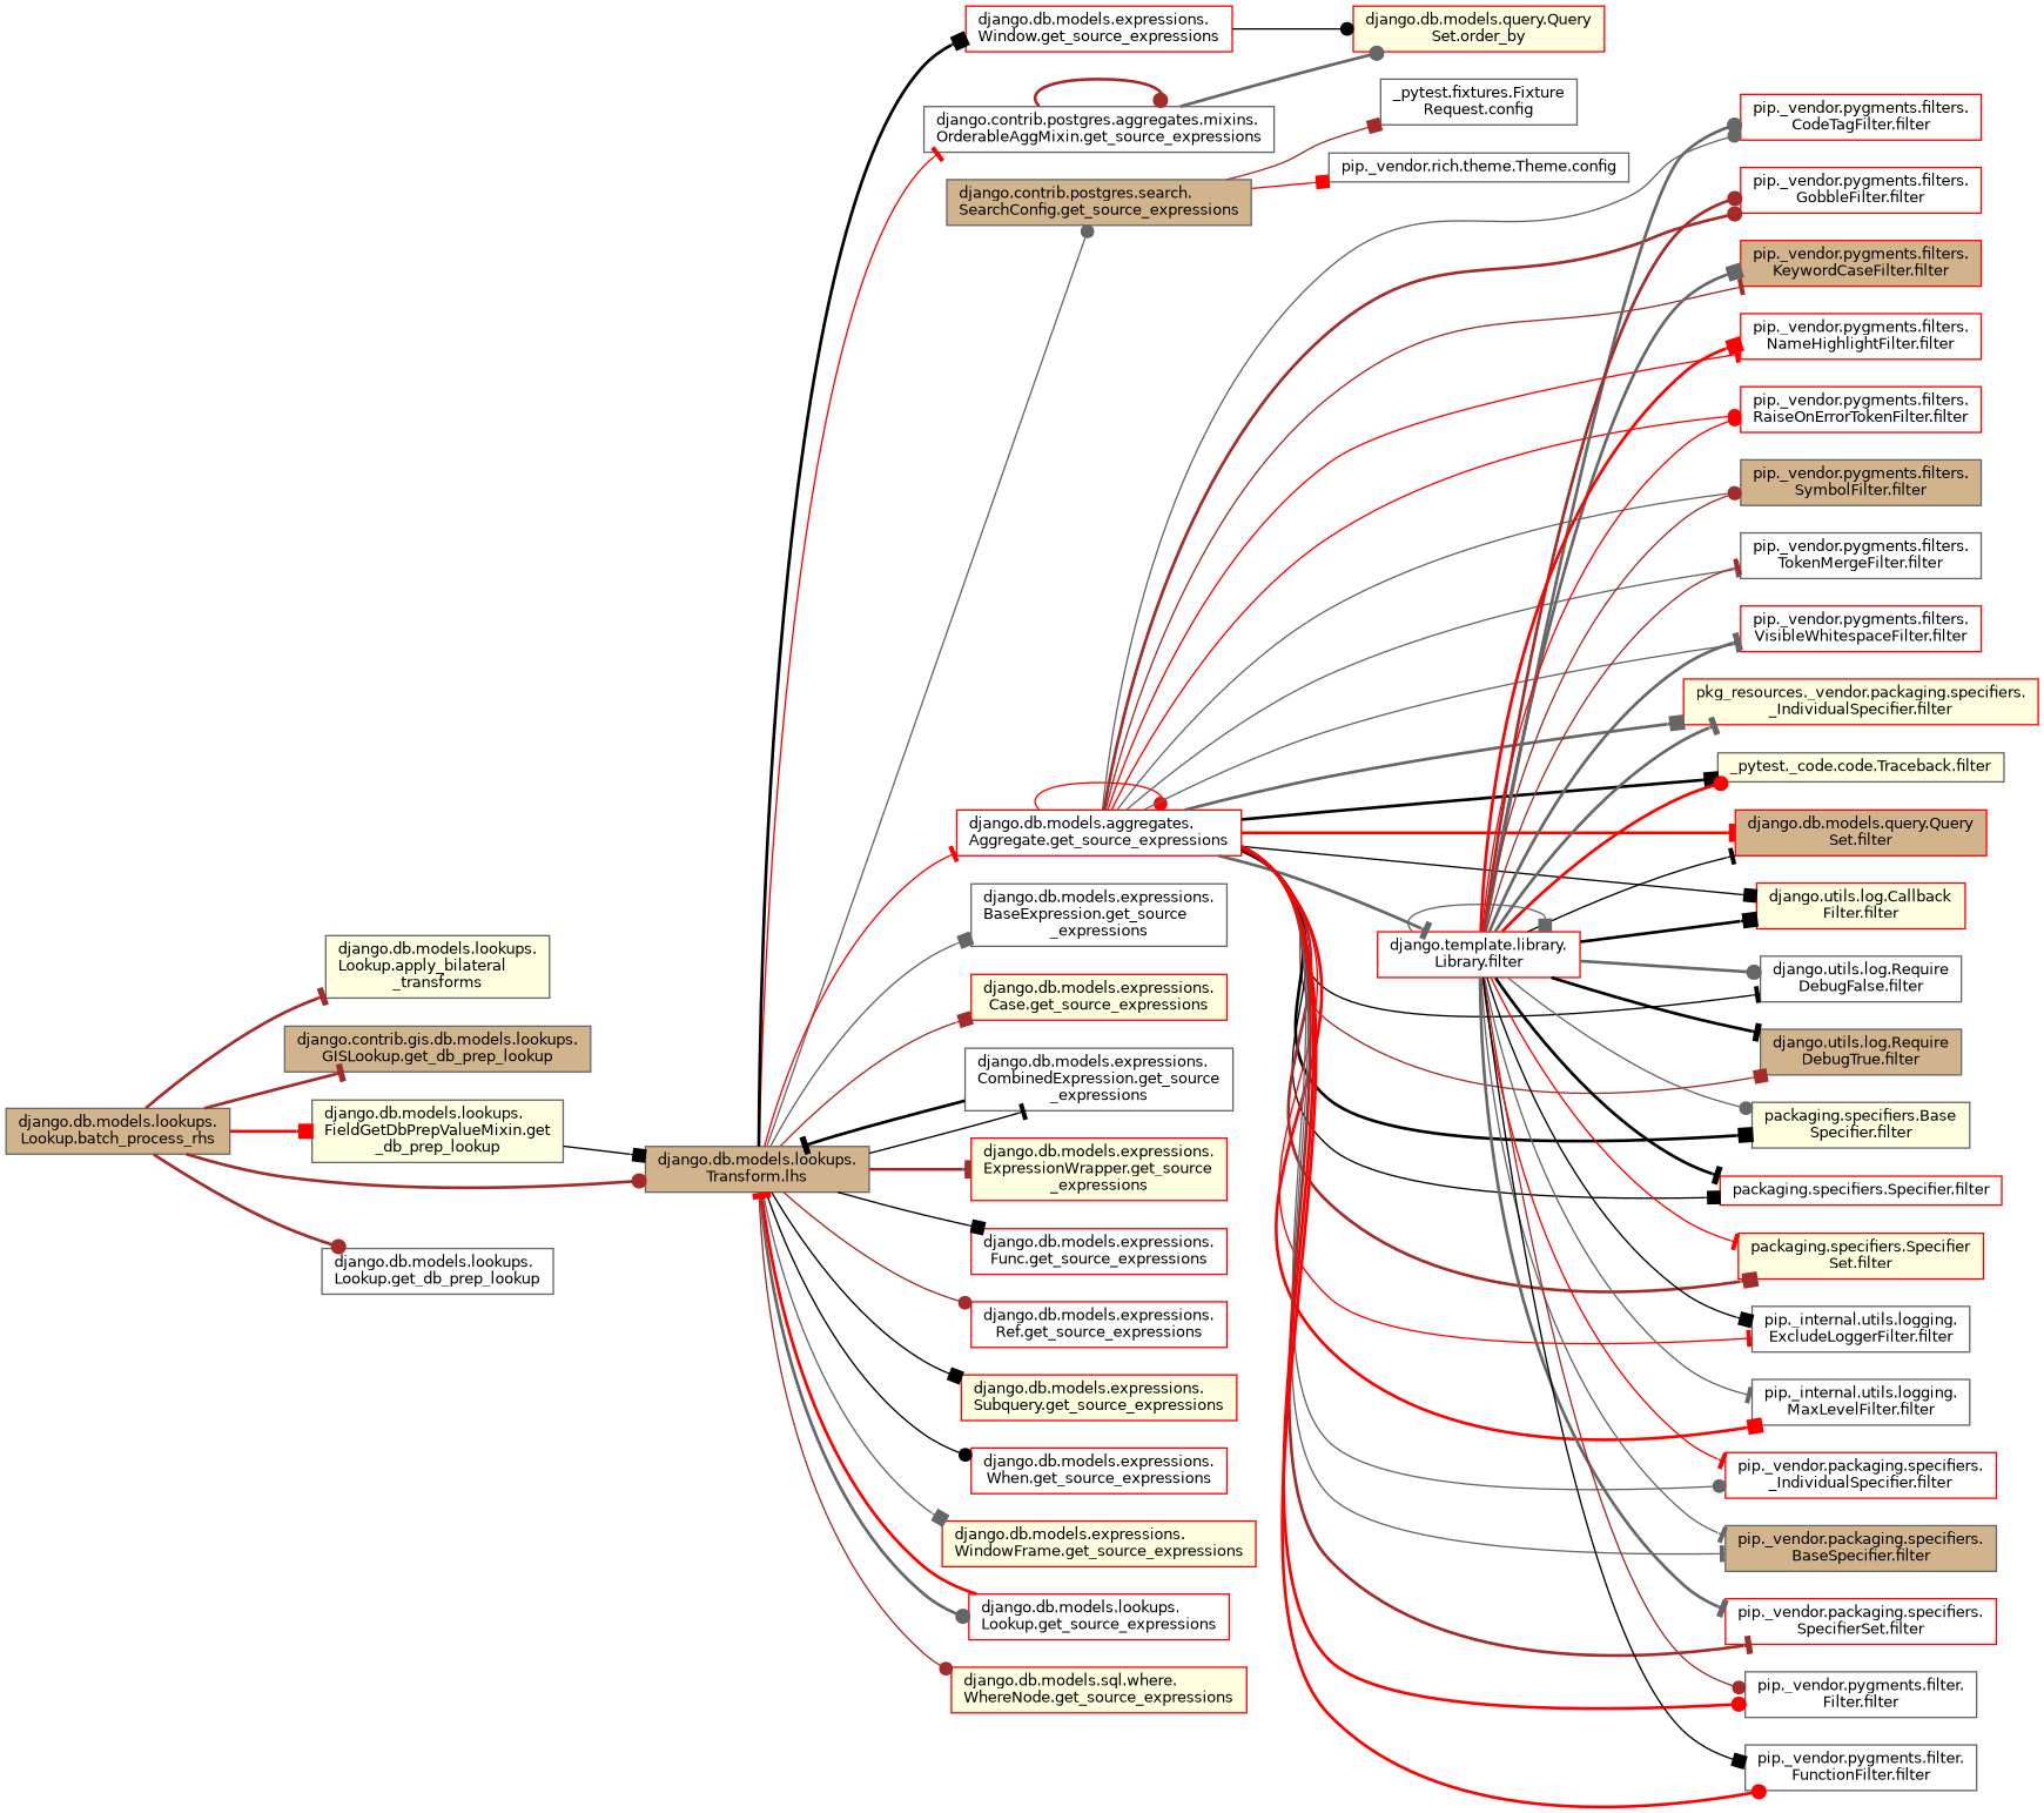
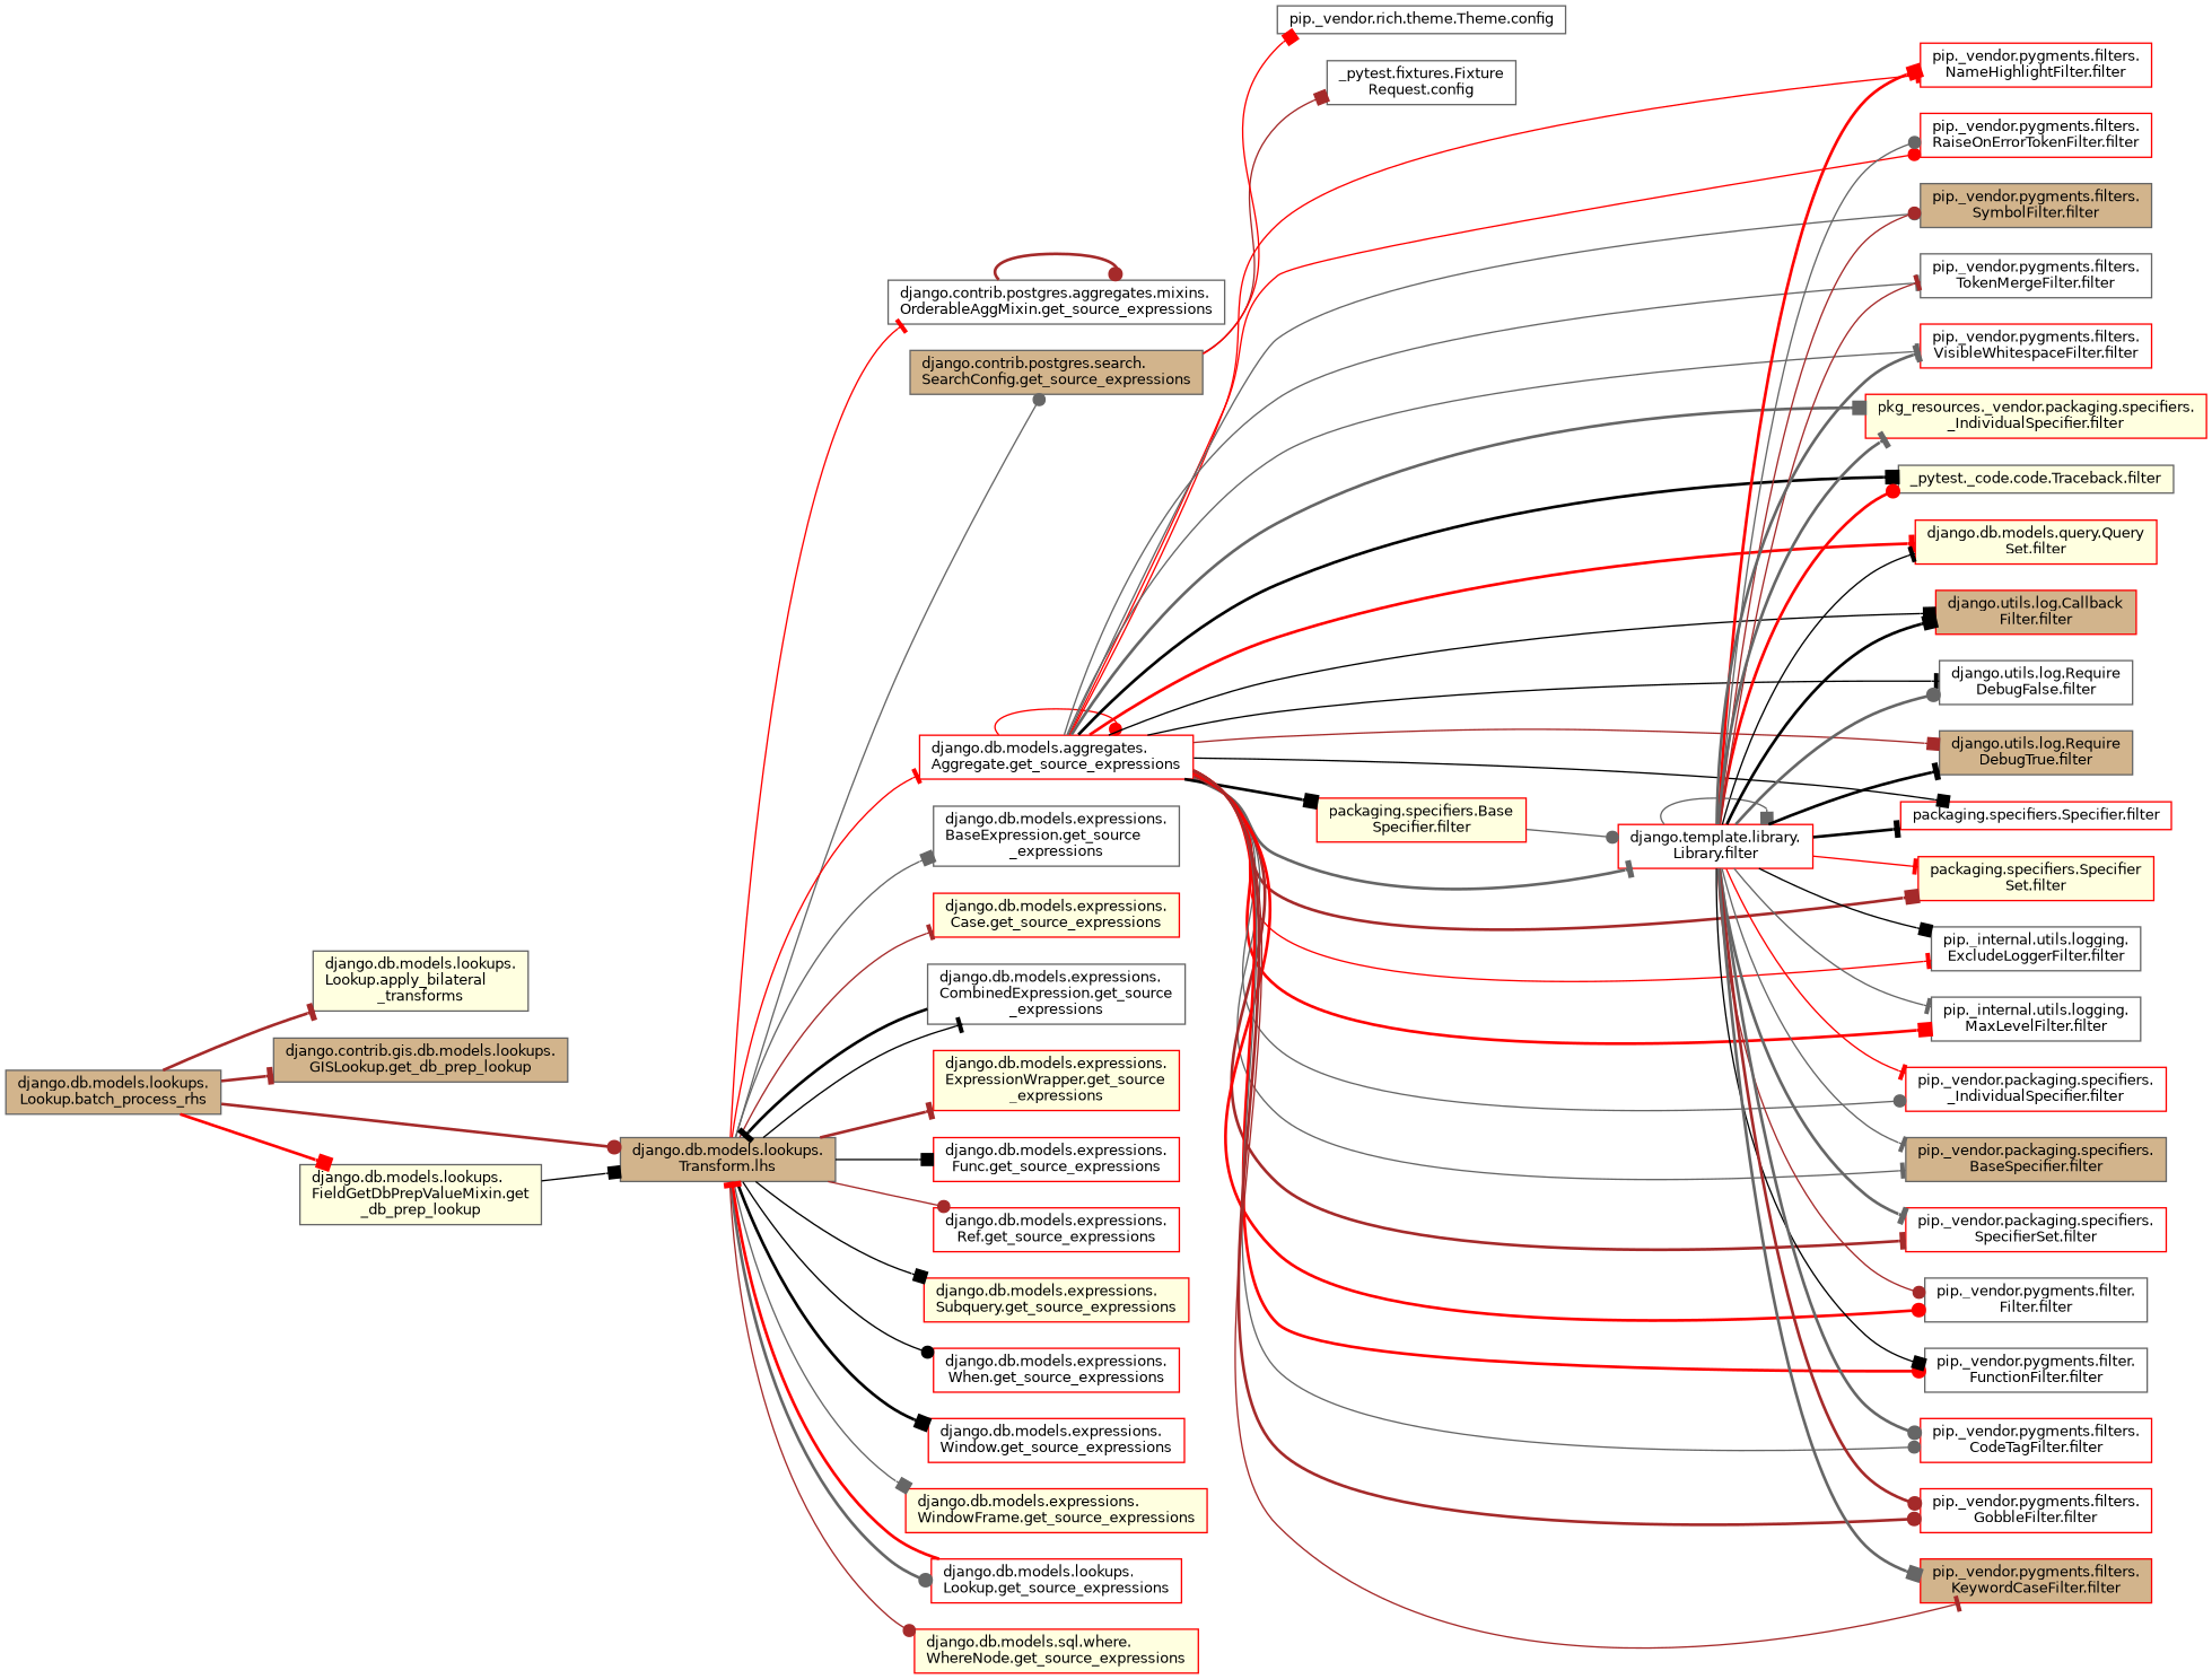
  digraph {
    rankdir=LR
    node [color=red fillcolor=white fontname=Helvetica fontsize=10 shape=box style=filled]
    edge [arrowhead=tee color=gray40 fontname=Helvetica fontsize=10 labelfontname=Helvetica labelfontsize=10 style=solid]
    n1 [color=gray40 fillcolor=tan fontcolor=black height=0.2 label="django.db.models.lookups.\lLookup.batch_process_rhs" width=0.4]
    n2 [color=grey40 fillcolor=lightyellow height=0.2 label="django.db.models.lookups.\lLookup.apply_bilateral\l_transforms" width=0.4]
    n3 [color=grey40 fillcolor=tan height=0.2 label="django.contrib.gis.db.models.lookups.\lGISLookup.get_db_prep_lookup" width=0.4]
    n4 [color=grey40 fillcolor=lightyellow height=0.2 label="django.db.models.lookups.\lFieldGetDbPrepValueMixin.get\l_db_prep_lookup" width=0.4]
    n5 [color=grey40 fillcolor=tan height=0.2 label="django.db.models.lookups.\lTransform.lhs" width=0.4]
-   n6 [color=grey40 height=0.2 label="django.db.models.lookups.\lLookup.get_db_prep_lookup" width=0.4]
    n7 [color=grey40 height=0.2 label="django.contrib.postgres.aggregates.mixins.\lOrderableAggMixin.get_source_expressions" width=0.4]
    n8 [color=grey40 fillcolor=tan height=0.2 label="django.contrib.postgres.search.\lSearchConfig.get_source_expressions" width=0.4]
    n9 [height=0.2 label="django.db.models.aggregates.\lAggregate.get_source_expressions" width=0.4]
    n10 [color=grey40 height=0.2 label="django.db.models.expressions.\lBaseExpression.get_source\l_expressions" width=0.4]
    n11 [fillcolor=lightyellow height=0.2 label="django.db.models.expressions.\lCase.get_source_expressions" width=0.4]
    n12 [color=grey40 height=0.2 label="django.db.models.expressions.\lCombinedExpression.get_source\l_expressions" width=0.4]
    n13 [fillcolor=lightyellow height=0.2 label="django.db.models.expressions.\lExpressionWrapper.get_source\l_expressions" width=0.4]
    n14 [height=0.2 label="django.db.models.expressions.\lFunc.get_source_expressions" width=0.4]
    n15 [height=0.2 label="django.db.models.expressions.\lRef.get_source_expressions" width=0.4]
    n16 [fillcolor=lightyellow height=0.2 label="django.db.models.expressions.\lSubquery.get_source_expressions" width=0.4]
    n17 [height=0.2 label="django.db.models.expressions.\lWhen.get_source_expressions" width=0.4]
    n18 [height=0.2 label="django.db.models.expressions.\lWindow.get_source_expressions" width=0.4]
    n19 [fillcolor=lightyellow height=0.2 label="django.db.models.expressions.\lWindowFrame.get_source_expressions" width=0.4]
    n20 [height=0.2 label="django.db.models.lookups.\lLookup.get_source_expressions" width=0.4]
    n21 [fillcolor=lightyellow height=0.2 label="django.db.models.sql.where.\lWhereNode.get_source_expressions" width=0.4]
-   n22 [fillcolor=lightyellow height=0.2 label="django.db.models.query.Query\lSet.order_by" width=0.4]
    n23 [color=grey40 height=0.2 label="_pytest.fixtures.Fixture\lRequest.config" width=0.4]
    n24 [color=grey40 height=0.2 label="pip._vendor.rich.theme.Theme.config" width=0.4]
    n25 [color=grey40 fillcolor=lightyellow height=0.2 label="_pytest._code.code.Traceback.filter" width=0.4]
-   n26 [fillcolor=tan height=0.2 label="django.db.models.query.Query\lSet.filter" width=0.4]
+   n26 [fillcolor=lightyellow height=0.2 label="django.db.models.query.Query\lSet.filter" width=0.4]
    n27 [height=0.2 label="django.template.library.\lLibrary.filter" width=0.4]
-   n28 [fillcolor=lightyellow height=0.2 label="django.utils.log.Callback\lFilter.filter" width=0.4]
+   n28 [fillcolor=tan height=0.2 label="django.utils.log.Callback\lFilter.filter" width=0.4]
    n29 [color=grey40 height=0.2 label="django.utils.log.Require\lDebugFalse.filter" width=0.4]
    n30 [color=grey40 fillcolor=tan height=0.2 label="django.utils.log.Require\lDebugTrue.filter" width=0.4]
-   n31 [color=grey40 fillcolor=lightyellow height=0.2 label="packaging.specifiers.Base\lSpecifier.filter" width=0.4]
+   n31 [fillcolor=lightyellow height=0.2 label="packaging.specifiers.Base\lSpecifier.filter" width=0.4]
    n32 [height=0.2 label="packaging.specifiers.Specifier.filter" width=0.4]
    n33 [fillcolor=lightyellow height=0.2 label="packaging.specifiers.Specifier\lSet.filter" width=0.4]
    n34 [color=grey40 height=0.2 label="pip._internal.utils.logging.\lExcludeLoggerFilter.filter" width=0.4]
    n35 [color=grey40 height=0.2 label="pip._internal.utils.logging.\lMaxLevelFilter.filter" width=0.4]
    n36 [height=0.2 label="pip._vendor.packaging.specifiers.\l_IndividualSpecifier.filter" width=0.4]
    n37 [color=grey40 fillcolor=tan height=0.2 label="pip._vendor.packaging.specifiers.\lBaseSpecifier.filter" width=0.4]
    n38 [height=0.2 label="pip._vendor.packaging.specifiers.\lSpecifierSet.filter" width=0.4]
    n39 [color=grey40 height=0.2 label="pip._vendor.pygments.filter.\lFilter.filter" width=0.4]
    n40 [color=grey40 height=0.2 label="pip._vendor.pygments.filter.\lFunctionFilter.filter" width=0.4]
    n41 [height=0.2 label="pip._vendor.pygments.filters.\lCodeTagFilter.filter" width=0.4]
    n42 [height=0.2 label="pip._vendor.pygments.filters.\lGobbleFilter.filter" width=0.4]
    n43 [fillcolor=tan height=0.2 label="pip._vendor.pygments.filters.\lKeywordCaseFilter.filter" width=0.4]
    n44 [height=0.2 label="pip._vendor.pygments.filters.\lNameHighlightFilter.filter" width=0.4]
    n45 [height=0.2 label="pip._vendor.pygments.filters.\lRaiseOnErrorTokenFilter.filter" width=0.4]
    n46 [color=grey40 fillcolor=tan height=0.2 label="pip._vendor.pygments.filters.\lSymbolFilter.filter" width=0.4]
    n47 [color=grey40 height=0.2 label="pip._vendor.pygments.filters.\lTokenMergeFilter.filter" width=0.4]
    n48 [height=0.2 label="pip._vendor.pygments.filters.\lVisibleWhitespaceFilter.filter" width=0.4]
    n49 [fillcolor=lightyellow height=0.2 label="pkg_resources._vendor.packaging.specifiers.\l_IndividualSpecifier.filter" width=0.4]
    n1 -> n2 [color=brown style=bold]
    n1 -> n3 [color=brown style=bold]
    n1 -> n4 [arrowhead=box color=red style=bold]
    n1 -> n5 [arrowhead=dot color=brown style=bold]
-   n1 -> n6 [arrowhead=dot color=brown style=bold]
    n4 -> n5 [arrowhead=box color=black]
    n5 -> n7 [color=red]
    n5 -> n8 [arrowhead=dot]
    n5 -> n9 [color=red]
    n5 -> n10 [arrowhead=box]
-   n5 -> n11 [arrowhead=box color=brown]
+   n5 -> n11 [color=brown]
    n5 -> n12 [color=black]
    n5 -> n13 [color=brown style=bold]
    n5 -> n14 [arrowhead=box color=black]
    n5 -> n15 [arrowhead=dot color=brown]
    n5 -> n16 [arrowhead=box color=black]
    n5 -> n17 [arrowhead=dot color=black]
    n5 -> n18 [arrowhead=box color=black style=bold]
    n5 -> n19 [arrowhead=box]
    n5 -> n20 [arrowhead=dot style=bold]
    n5 -> n21 [arrowhead=dot color=brown]
    n7 -> n7 [arrowhead=dot color=brown style=bold]
-   n7 -> n22 [arrowhead=dot style=bold]
    n8 -> n23 [arrowhead=box color=brown]
    n8 -> n24 [arrowhead=box color=red]
    n9 -> n9 [arrowhead=dot color=red]
    n9 -> n25 [arrowhead=box color=black style=bold]
    n9 -> n26 [color=red style=bold]
    n9 -> n27 [style=bold]
    n9 -> n28 [arrowhead=box color=black]
    n9 -> n29 [color=black]
    n9 -> n30 [arrowhead=box color=brown]
    n9 -> n31 [arrowhead=box color=black style=bold]
    n9 -> n32 [arrowhead=box color=black]
    n9 -> n33 [arrowhead=box color=brown style=bold]
    n9 -> n34 [color=red]
    n9 -> n35 [arrowhead=box color=red style=bold]
    n9 -> n36 [arrowhead=dot]
    n9 -> n37
    n9 -> n38 [color=brown style=bold]
    n9 -> n39 [arrowhead=dot color=red style=bold]
    n9 -> n40 [arrowhead=dot color=red style=bold]
    n9 -> n41 [arrowhead=dot]
    n9 -> n42 [arrowhead=dot color=brown style=bold]
    n9 -> n43 [color=brown]
    n9 -> n44 [color=red]
    n9 -> n45 [arrowhead=dot color=red]
    n9 -> n46 [arrowhead=dot]
    n9 -> n47
    n9 -> n48
    n9 -> n49 [arrowhead=box style=bold]
    n12 -> n5 [color=black style=bold]
-   n18 -> n22 [arrowhead=dot color=black]
    n20 -> n5 [color=red style=bold]
    n27 -> n25 [arrowhead=dot color=red style=bold]
    n27 -> n26 [color=black]
    n27 -> n27 [arrowhead=box]
    n27 -> n28 [arrowhead=box color=black style=bold]
    n27 -> n29 [arrowhead=dot style=bold]
    n27 -> n30 [color=black style=bold]
-   n27 -> n31 [arrowhead=dot]
+   n31 -> n27 [arrowhead=dot]
    n27 -> n32 [color=black style=bold]
    n27 -> n33 [color=red]
    n27 -> n34 [arrowhead=box color=black]
    n27 -> n35
    n27 -> n36 [color=red]
    n27 -> n37
    n27 -> n38 [style=bold]
    n27 -> n39 [arrowhead=dot color=brown]
    n27 -> n40 [arrowhead=box color=black]
    n27 -> n41 [arrowhead=dot style=bold]
    n27 -> n42 [arrowhead=dot color=brown style=bold]
    n27 -> n43 [arrowhead=box style=bold]
    n27 -> n44 [arrowhead=box color=red style=bold]
-   n27 -> n45 [arrowhead=dot color=red]
+   n27 -> n45 [arrowhead=dot]
    n27 -> n46 [arrowhead=dot color=brown]
    n27 -> n47 [color=brown]
    n27 -> n48 [style=bold]
    n27 -> n49 [style=bold]
  }
